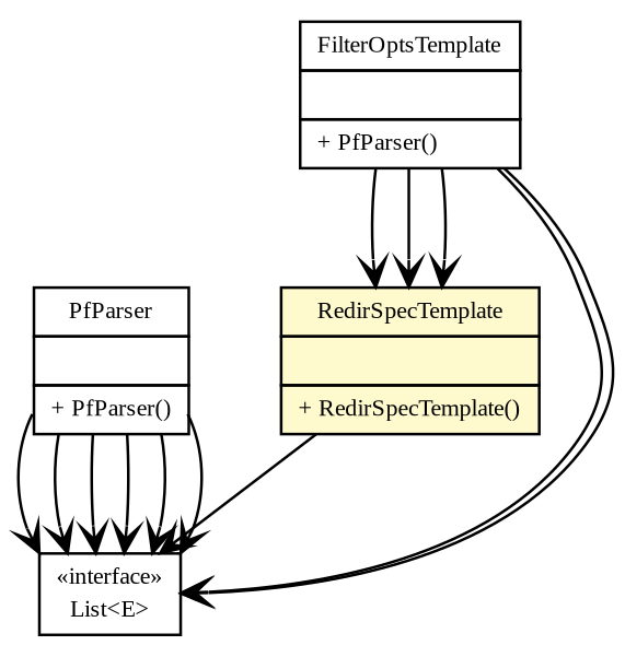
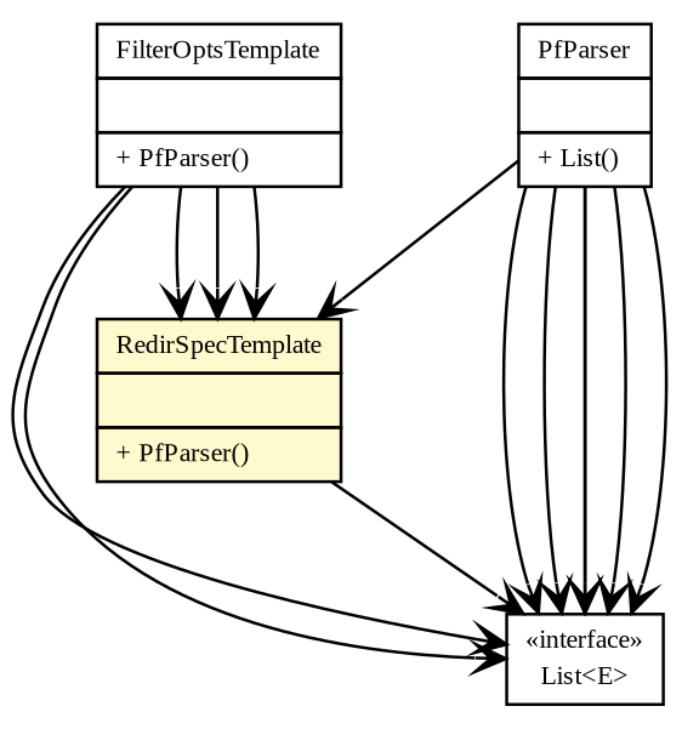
  digraph {
    fontname="Liberation Serif"
    node [fontcolor=black fontname="Liberation Serif" fontsize=9.0 shape=plaintext]
    edge [arrowhead=open color=black fontcolor=black fontname="Liberation Serif" fontsize=10.0 headport=p labelfontname=Helvetica labelfontsize=10 tailport=p]
-   n1 [label=<<table border="0" cellborder="1" cellspacing="0" cellpadding="2" port="p" href="./PfParser.html"> 		<tr><td><table border="0" cellspacing="0" cellpadding="1"> 			<tr><td> PfParser </td></tr> 		</table></td></tr> 		<tr><td><table border="0" cellspacing="0" cellpadding="1"> 			<tr><td align="left">  </td></tr> 		</table></td></tr> 		<tr><td><table border="0" cellspacing="0" cellpadding="1"> 			<tr><td align="left"> + PfParser() </td></tr> 		</table></td></tr> 		</table>>]
-   n2 [label=<<table border="0" cellborder="1" cellspacing="0" cellpadding="2" port="p" bgcolor="lemonChiffon" href="./RedirSpecTemplate.html"> 		<tr><td><table border="0" cellspacing="0" cellpadding="1"> 			<tr><td> RedirSpecTemplate </td></tr> 		</table></td></tr> 		<tr><td><table border="0" cellspacing="0" cellpadding="1"> 			<tr><td align="left">  </td></tr> 		</table></td></tr> 		<tr><td><table border="0" cellspacing="0" cellpadding="1"> 			<tr><td align="left"> + RedirSpecTemplate() </td></tr> 		</table></td></tr> 		</table>>]
+   n1 [label=<<table border="0" cellborder="1" cellspacing="0" cellpadding="2" port="p" href="./PfParser.html"> 		<tr><td><table border="0" cellspacing="0" cellpadding="1"> 			<tr><td> PfParser </td></tr> 		</table></td></tr> 		<tr><td><table border="0" cellspacing="0" cellpadding="1"> 			<tr><td align="left">  </td></tr> 		</table></td></tr> 		<tr><td><table border="0" cellspacing="0" cellpadding="1"> 			<tr><td align="left"> + List() </td></tr> 		</table></td></tr> 		</table>>]
+   n2 [label=<<table border="0" cellborder="1" cellspacing="0" cellpadding="2" port="p" bgcolor="lemonChiffon" href="./RedirSpecTemplate.html"> 		<tr><td><table border="0" cellspacing="0" cellpadding="1"> 			<tr><td> RedirSpecTemplate </td></tr> 		</table></td></tr> 		<tr><td><table border="0" cellspacing="0" cellpadding="1"> 			<tr><td align="left">  </td></tr> 		</table></td></tr> 		<tr><td><table border="0" cellspacing="0" cellpadding="1"> 			<tr><td align="left"> + PfParser() </td></tr> 		</table></td></tr> 		</table>>]
    n3 [label=<<table border="0" cellborder="1" cellspacing="0" cellpadding="2" port="p" href="http://java.sun.com/j2se/1.4.2/docs/api/java/util/List.html"> 		<tr><td><table border="0" cellspacing="0" cellpadding="1"> 			<tr><td> &laquo;interface&raquo; </td></tr> 			<tr><td> List&lt;E&gt; </td></tr> 		</table></td></tr> 		</table>>]
    n4 [label=<<table border="0" cellborder="1" cellspacing="0" cellpadding="2" port="p" href="./FilterOptsTemplate.html"> 		<tr><td><table border="0" cellspacing="0" cellpadding="1"> 			<tr><td> FilterOptsTemplate </td></tr> 		</table></td></tr> 		<tr><td><table border="0" cellspacing="0" cellpadding="1"> 			<tr><td align="left">  </td></tr> 		</table></td></tr> 		<tr><td><table border="0" cellspacing="0" cellpadding="1"> 			<tr><td align="left"> + PfParser() </td></tr> 		</table></td></tr> 		</table>>]
+   n1 -> n2
    n1 -> n3
    n1 -> n3
    n1 -> n3
    n1 -> n3
    n1 -> n3
    n1 -> n3
    n2 -> n3
    n4 -> n2
    n4 -> n2
    n4 -> n2
    n4 -> n3
    n4 -> n3
  }
